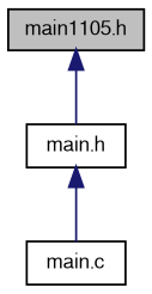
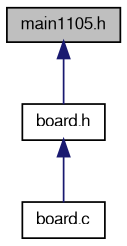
  digraph {
    node [color=black fillcolor=white fontname=FreeSans fontsize=10 shape=record style=filled]
    edge [color=midnightblue dir=back fontname=FreeSans fontsize=10 labelfontname=FreeSans labelfontsize=10 style=solid]
    n1 [fillcolor=grey75 fontcolor=black height=0.2 label="main1105.h" width=0.4]
-   n2 [height=0.2 label="main.h" width=0.4]
-   n3 [height=0.2 label="main.c" width=0.4]
+   n2 [height=0.2 label="board.h" width=0.4]
+   n3 [height=0.2 label="board.c" width=0.4]
    n1 -> n2
    n2 -> n3
  }
